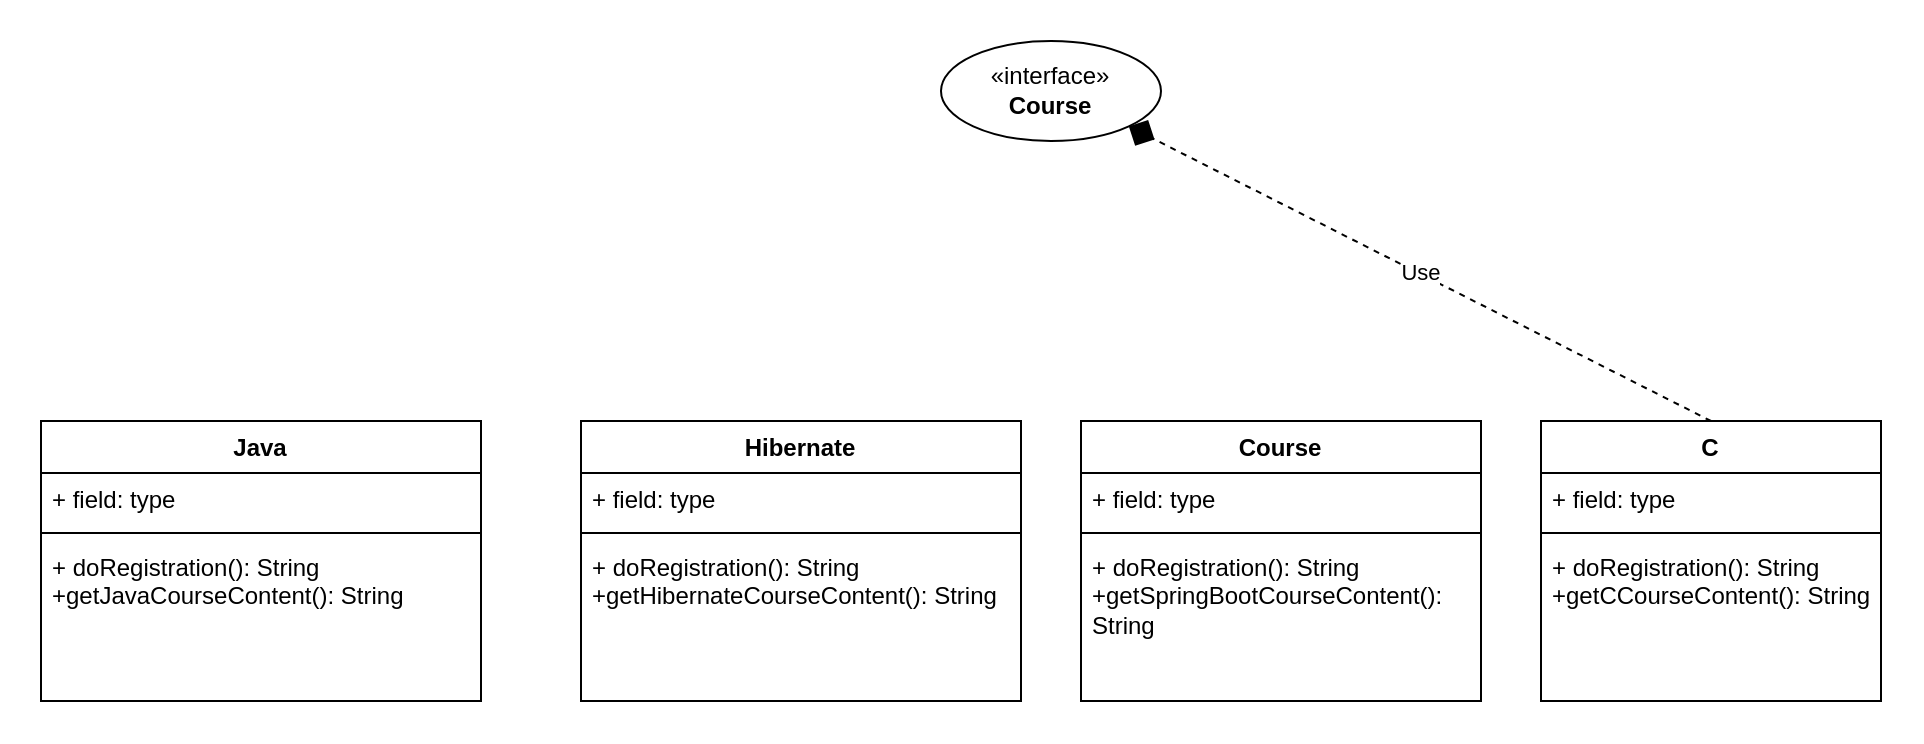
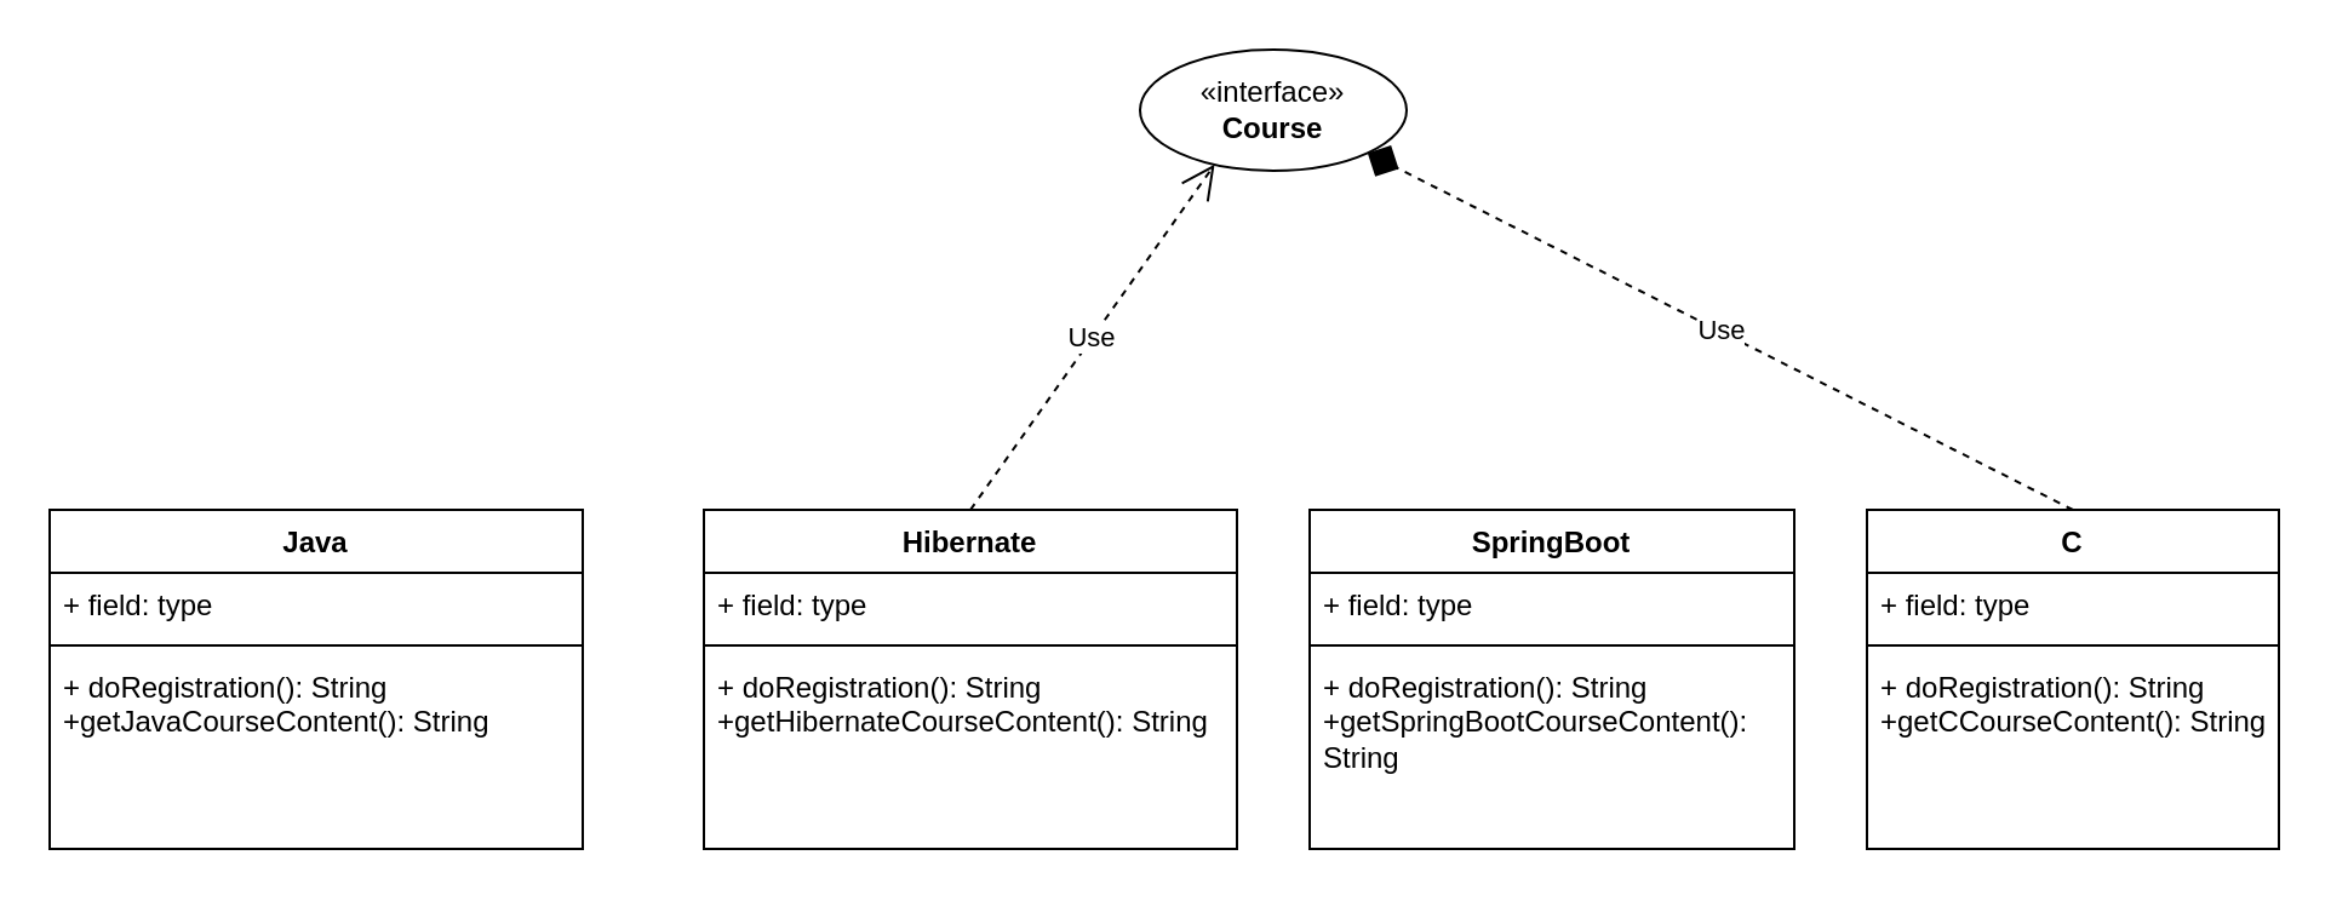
  <mxCell id="0" />
  <mxCell id="1" parent="0" />
  <mxCell id="2" value="«interface»&lt;br&gt;&lt;b&gt;Course&lt;/b&gt;" style="ellipse;html=1;whiteSpace=wrap;" vertex="1" parent="1"><mxGeometry x="470" y="20" width="110" height="50" as="geometry" /></mxCell>
  <mxCell id="3" value="Java" style="swimlane;fontStyle=1;align=center;verticalAlign=top;childLayout=stackLayout;horizontal=1;startSize=26;horizontalStack=0;resizeParent=1;resizeParentMax=0;resizeLast=0;collapsible=1;marginBottom=0;whiteSpace=wrap;html=1;" vertex="1" parent="1"><mxGeometry x="20" y="210" width="220" height="140" as="geometry" /></mxCell>
  <mxCell id="4" value="+ field: type" style="text;strokeColor=none;fillColor=none;align=left;verticalAlign=top;spacingLeft=4;spacingRight=4;overflow=hidden;rotatable=0;points=[[0,0.5],[1,0.5]];portConstraint=eastwest;whiteSpace=wrap;html=1;" vertex="1" parent="3"><mxGeometry y="26" width="220" height="26" as="geometry" /></mxCell>
  <mxCell id="5" value="" style="line;strokeWidth=1;fillColor=none;align=left;verticalAlign=middle;spacingTop=-1;spacingLeft=3;spacingRight=3;rotatable=0;labelPosition=right;points=[];portConstraint=eastwest;strokeColor=inherit;" vertex="1" parent="3"><mxGeometry y="52" width="220" height="8" as="geometry" /></mxCell>
  <mxCell id="6" value="+ doRegistration(): String&lt;br&gt;+getJavaCourseContent(): String" style="text;strokeColor=none;fillColor=none;align=left;verticalAlign=top;spacingLeft=4;spacingRight=4;overflow=hidden;rotatable=0;points=[[0,0.5],[1,0.5]];portConstraint=eastwest;whiteSpace=wrap;html=1;" vertex="1" parent="3"><mxGeometry y="60" width="220" height="80" as="geometry" /></mxCell>
  <mxCell id="7" value="Hibernate" style="swimlane;fontStyle=1;align=center;verticalAlign=top;childLayout=stackLayout;horizontal=1;startSize=26;horizontalStack=0;resizeParent=1;resizeParentMax=0;resizeLast=0;collapsible=1;marginBottom=0;whiteSpace=wrap;html=1;" vertex="1" parent="1"><mxGeometry x="290" y="210" width="220" height="140" as="geometry" /></mxCell>
  <mxCell id="8" value="+ field: type" style="text;strokeColor=none;fillColor=none;align=left;verticalAlign=top;spacingLeft=4;spacingRight=4;overflow=hidden;rotatable=0;points=[[0,0.5],[1,0.5]];portConstraint=eastwest;whiteSpace=wrap;html=1;" vertex="1" parent="7"><mxGeometry y="26" width="220" height="26" as="geometry" /></mxCell>
  <mxCell id="9" value="" style="line;strokeWidth=1;fillColor=none;align=left;verticalAlign=middle;spacingTop=-1;spacingLeft=3;spacingRight=3;rotatable=0;labelPosition=right;points=[];portConstraint=eastwest;strokeColor=inherit;" vertex="1" parent="7"><mxGeometry y="52" width="220" height="8" as="geometry" /></mxCell>
  <mxCell id="10" value="+ doRegistration(): String&lt;br&gt;+getHibernateCourseContent(): String" style="text;strokeColor=none;fillColor=none;align=left;verticalAlign=top;spacingLeft=4;spacingRight=4;overflow=hidden;rotatable=0;points=[[0,0.5],[1,0.5]];portConstraint=eastwest;whiteSpace=wrap;html=1;" vertex="1" parent="7"><mxGeometry y="60" width="220" height="80" as="geometry" /></mxCell>
- <mxCell id="11" value="Course" style="swimlane;fontStyle=1;align=center;verticalAlign=top;childLayout=stackLayout;horizontal=1;startSize=26;horizontalStack=0;resizeParent=1;resizeParentMax=0;resizeLast=0;collapsible=1;marginBottom=0;whiteSpace=wrap;html=1;" vertex="1" parent="1"><mxGeometry x="540" y="210" width="200" height="140" as="geometry" /></mxCell>
+ <mxCell id="11" value="SpringBoot" style="swimlane;fontStyle=1;align=center;verticalAlign=top;childLayout=stackLayout;horizontal=1;startSize=26;horizontalStack=0;resizeParent=1;resizeParentMax=0;resizeLast=0;collapsible=1;marginBottom=0;whiteSpace=wrap;html=1;" vertex="1" parent="1"><mxGeometry x="540" y="210" width="200" height="140" as="geometry" /></mxCell>
  <mxCell id="12" value="+ field: type" style="text;strokeColor=none;fillColor=none;align=left;verticalAlign=top;spacingLeft=4;spacingRight=4;overflow=hidden;rotatable=0;points=[[0,0.5],[1,0.5]];portConstraint=eastwest;whiteSpace=wrap;html=1;" vertex="1" parent="11"><mxGeometry y="26" width="200" height="26" as="geometry" /></mxCell>
  <mxCell id="13" value="" style="line;strokeWidth=1;fillColor=none;align=left;verticalAlign=middle;spacingTop=-1;spacingLeft=3;spacingRight=3;rotatable=0;labelPosition=right;points=[];portConstraint=eastwest;strokeColor=inherit;" vertex="1" parent="11"><mxGeometry y="52" width="200" height="8" as="geometry" /></mxCell>
  <mxCell id="14" value="+ doRegistration(): String&lt;br&gt;+getSpringBootCourseContent(): String" style="text;strokeColor=none;fillColor=none;align=left;verticalAlign=top;spacingLeft=4;spacingRight=4;overflow=hidden;rotatable=0;points=[[0,0.5],[1,0.5]];portConstraint=eastwest;whiteSpace=wrap;html=1;" vertex="1" parent="11"><mxGeometry y="60" width="200" height="80" as="geometry" /></mxCell>
  <mxCell id="15" value="C" style="swimlane;fontStyle=1;align=center;verticalAlign=top;childLayout=stackLayout;horizontal=1;startSize=26;horizontalStack=0;resizeParent=1;resizeParentMax=0;resizeLast=0;collapsible=1;marginBottom=0;whiteSpace=wrap;html=1;" vertex="1" parent="1"><mxGeometry x="770" y="210" width="170" height="140" as="geometry" /></mxCell>
  <mxCell id="16" value="+ field: type" style="text;strokeColor=none;fillColor=none;align=left;verticalAlign=top;spacingLeft=4;spacingRight=4;overflow=hidden;rotatable=0;points=[[0,0.5],[1,0.5]];portConstraint=eastwest;whiteSpace=wrap;html=1;" vertex="1" parent="15"><mxGeometry y="26" width="170" height="26" as="geometry" /></mxCell>
  <mxCell id="17" value="" style="line;strokeWidth=1;fillColor=none;align=left;verticalAlign=middle;spacingTop=-1;spacingLeft=3;spacingRight=3;rotatable=0;labelPosition=right;points=[];portConstraint=eastwest;strokeColor=inherit;" vertex="1" parent="15"><mxGeometry y="52" width="170" height="8" as="geometry" /></mxCell>
  <mxCell id="18" value="+ doRegistration(): String&lt;br&gt;+getCCourseContent(): String" style="text;strokeColor=none;fillColor=none;align=left;verticalAlign=top;spacingLeft=4;spacingRight=4;overflow=hidden;rotatable=0;points=[[0,0.5],[1,0.5]];portConstraint=eastwest;whiteSpace=wrap;html=1;" vertex="1" parent="15"><mxGeometry y="60" width="170" height="80" as="geometry" /></mxCell>
+ <mxCell id="19" value="Use" style="endArrow=open;endSize=12;dashed=1;html=1;rounded=0;exitX=0.5;exitY=0;exitDx=0;exitDy=0;entryX=0.25;entryY=1;entryDx=0;entryDy=0;" edge="1" parent="1" source="7" target="2"><mxGeometry width="160" relative="1" as="geometry"><mxPoint x="450" y="260" as="sourcePoint" /><mxPoint x="610" y="260" as="targetPoint" /></mxGeometry></mxCell>
  <mxCell id="20" value="Use" style="endArrow=diamond;endSize=12;dashed=1;html=1;rounded=0;exitX=0.5;exitY=0;exitDx=0;exitDy=0;entryX=1;entryY=1;entryDx=0;entryDy=0;" edge="1" parent="1" source="15" target="2"><mxGeometry width="160" relative="1" as="geometry"><mxPoint x="440" y="240" as="sourcePoint" /><mxPoint x="555" y="100" as="targetPoint" /></mxGeometry></mxCell>
